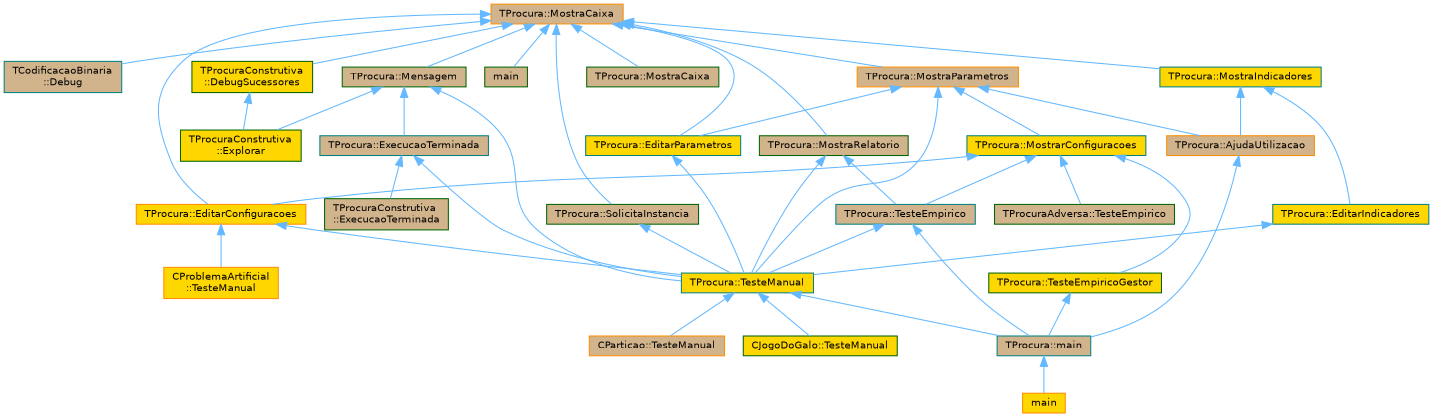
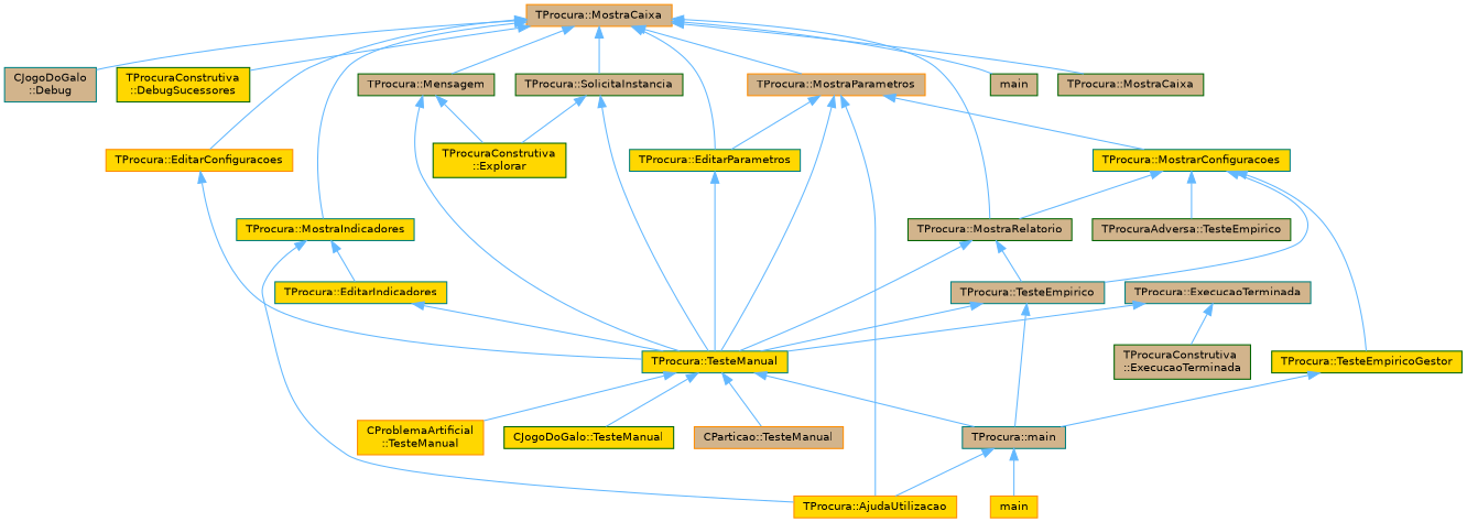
  digraph {
    rankdir=TB
    node [color=darkgreen fillcolor=tan fontname=Helvetica fontsize=10 shape=box style=filled]
    edge [color=steelblue1 dir=back fontname=Helvetica fontsize=10 labelfontname=Helvetica labelfontsize=10 style=solid]
    n1 [color=darkorange fontcolor=black height=0.2 label="TProcura::MostraCaixa" width=0.4]
-   n2 [color=teal height=0.2 label="TCodificacaoBinaria\l::Debug" width=0.4]
+   n2 [color=teal height=0.2 label="CJogoDoGalo\l::Debug" width=0.4]
    n3 [fillcolor=gold height=0.2 label="TProcuraConstrutiva\l::DebugSucessores" width=0.4]
    n4 [color=darkorange fillcolor=gold height=0.2 label="TProcura::EditarConfiguracoes" width=0.4]
    n5 [color=teal fillcolor=gold height=0.2 label="TProcura::EditarParametros" width=0.4]
    n6 [height=0.2 label=main width=0.4]
    n7 [height=0.2 label="TProcura::Mensagem" width=0.4]
    n8 [height=0.2 label="TProcura::MostraCaixa" width=0.4]
    n9 [color=teal fillcolor=gold height=0.2 label="TProcura::MostraIndicadores" width=0.4]
    n10 [color=darkorange height=0.2 label="TProcura::MostraParametros" width=0.4]
    n11 [height=0.2 label="TProcura::MostraRelatorio" width=0.4]
    n12 [height=0.2 label="TProcura::SolicitaInstancia" width=0.4]
    n13 [fillcolor=gold height=0.2 label="TProcuraConstrutiva\l::Explorar" width=0.4]
    n14 [color=teal fillcolor=gold height=0.2 label="TProcura::TesteManual" width=0.4]
    n15 [color=teal height=0.2 label="TProcura::ExecucaoTerminada" width=0.4]
-   n16 [color=darkorange height=0.2 label="TProcura::AjudaUtilizacao" width=0.4]
+   n16 [color=darkorange fillcolor=gold height=0.2 label="TProcura::AjudaUtilizacao" width=0.4]
    n17 [color=teal fillcolor=gold height=0.2 label="TProcura::EditarIndicadores" width=0.4]
    n18 [color=teal fillcolor=gold height=0.2 label="TProcura::MostrarConfiguracoes" width=0.4]
    n19 [color=teal height=0.2 label="TProcura::TesteEmpirico" width=0.4]
    n20 [color=teal height=0.2 label="TProcura::main" width=0.4]
    n21 [fillcolor=gold height=0.2 label="CJogoDoGalo::TesteManual" width=0.4]
    n22 [color=darkorange height=0.2 label="CParticao::TesteManual" width=0.4]
    n23 [color=darkorange fillcolor=gold height=0.2 label="CProblemaArtificial\l::TesteManual" width=0.4]
    n24 [color=darkorange fillcolor=gold height=0.2 label=main width=0.4]
    n25 [height=0.2 label="TProcuraConstrutiva\l::ExecucaoTerminada" width=0.4]
    n26 [height=0.2 label="TProcuraAdversa::TesteEmpirico" width=0.4]
    n27 [fillcolor=gold height=0.2 label="TProcura::TesteEmpiricoGestor" width=0.4]
    n1 -> n2
    n1 -> n3
    n1 -> n4
    n1 -> n5
    n1 -> n6
    n1 -> n7
    n1 -> n8
    n1 -> n9
    n1 -> n10
    n1 -> n11
    n1 -> n12
-   n3 -> n13
+   n12 -> n13
    n4 -> n14
    n5 -> n14
    n7 -> n13
    n7 -> n14
-   n7 -> n15
    n9 -> n16
    n9 -> n17
    n10 -> n5
    n10 -> n14
    n10 -> n16
    n10 -> n18
    n11 -> n14
    n11 -> n19
    n12 -> n14
    n14 -> n20
    n14 -> n21
    n14 -> n22
-   n4 -> n23
+   n14 -> n23
    n15 -> n14
    n15 -> n25
-   n16 -> n20
+   n20 -> n16
    n17 -> n14
-   n18 -> n4
+   n18 -> n11
    n18 -> n19
    n18 -> n26
    n18 -> n27
    n19 -> n14
    n19 -> n20
    n20 -> n24
    n27 -> n20
  }
